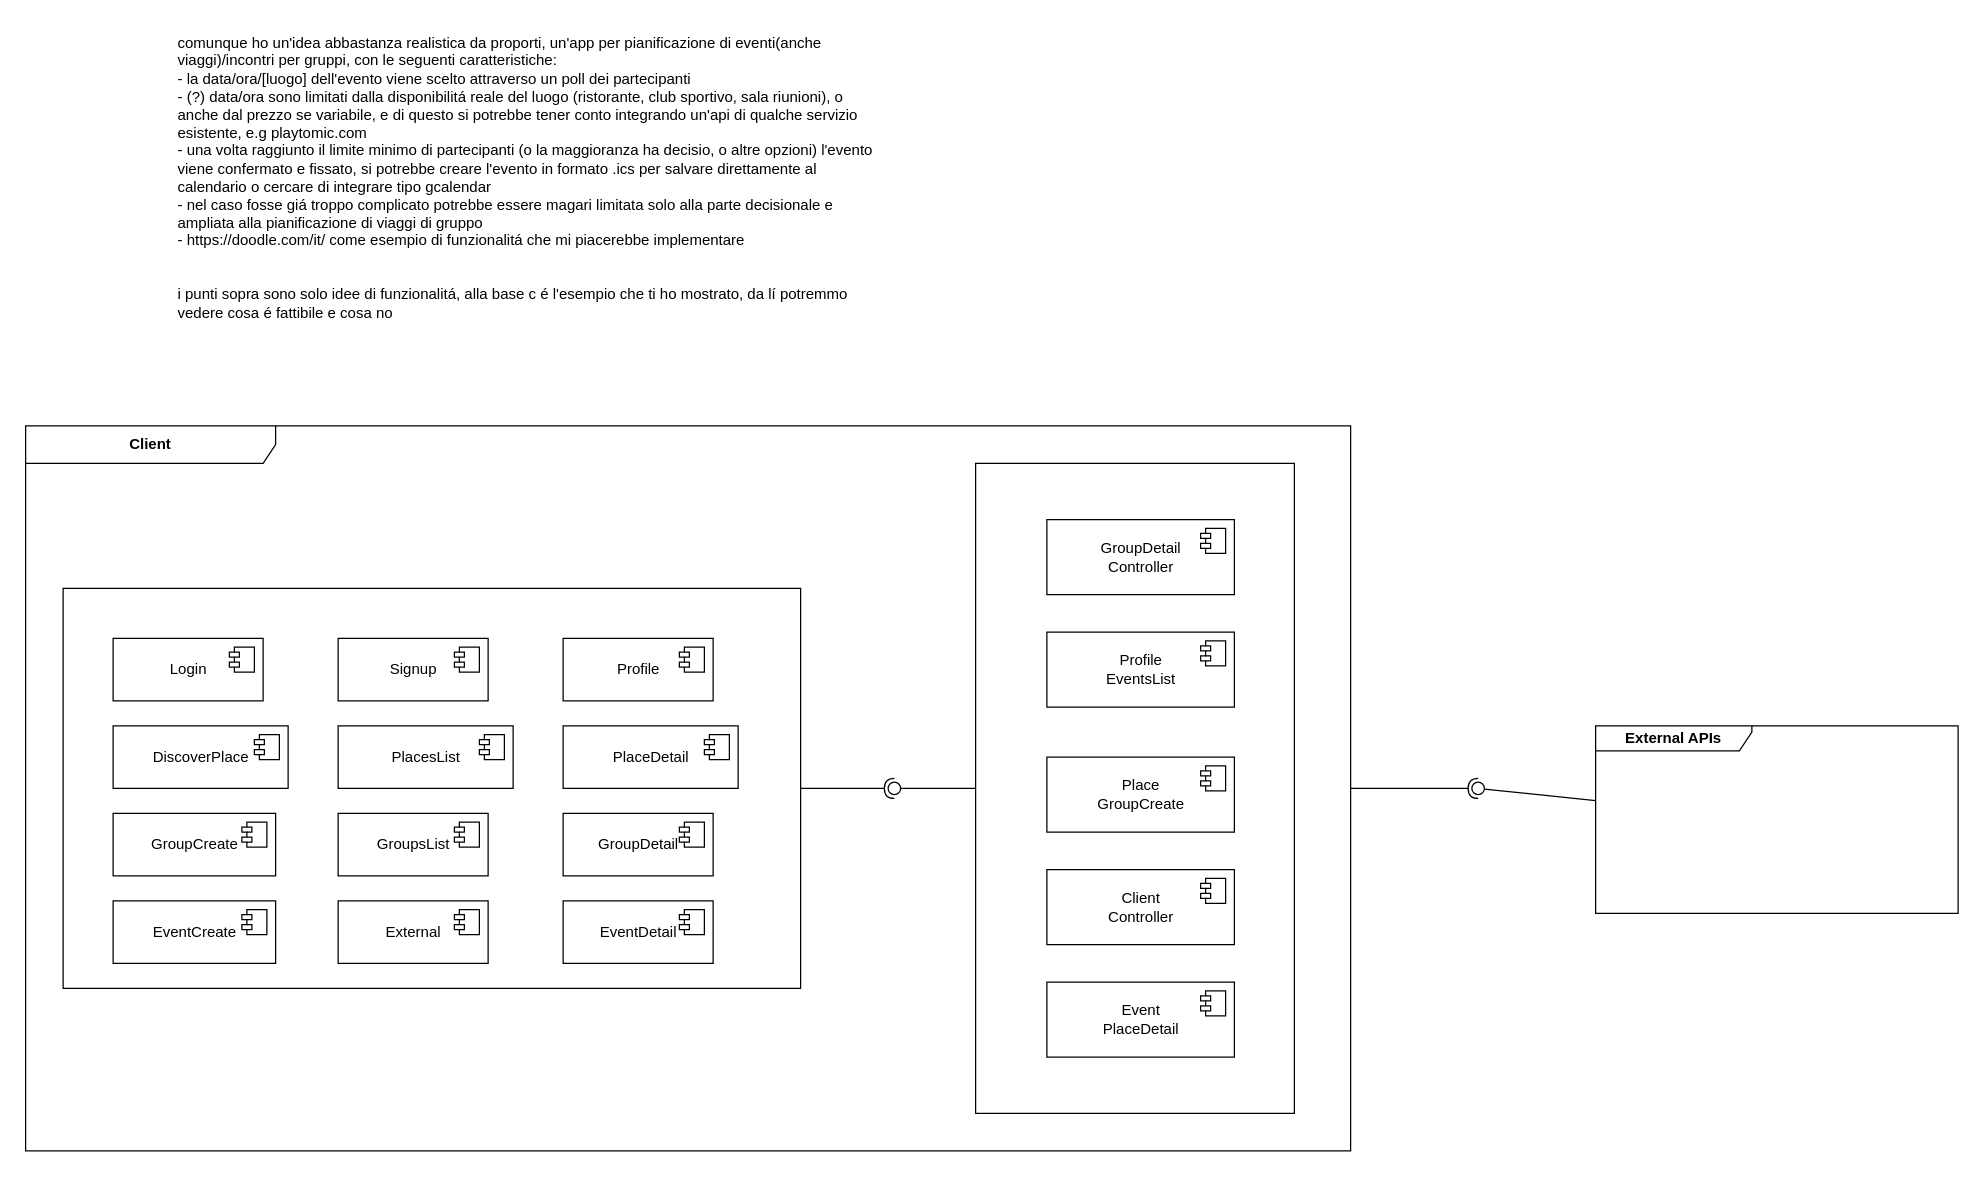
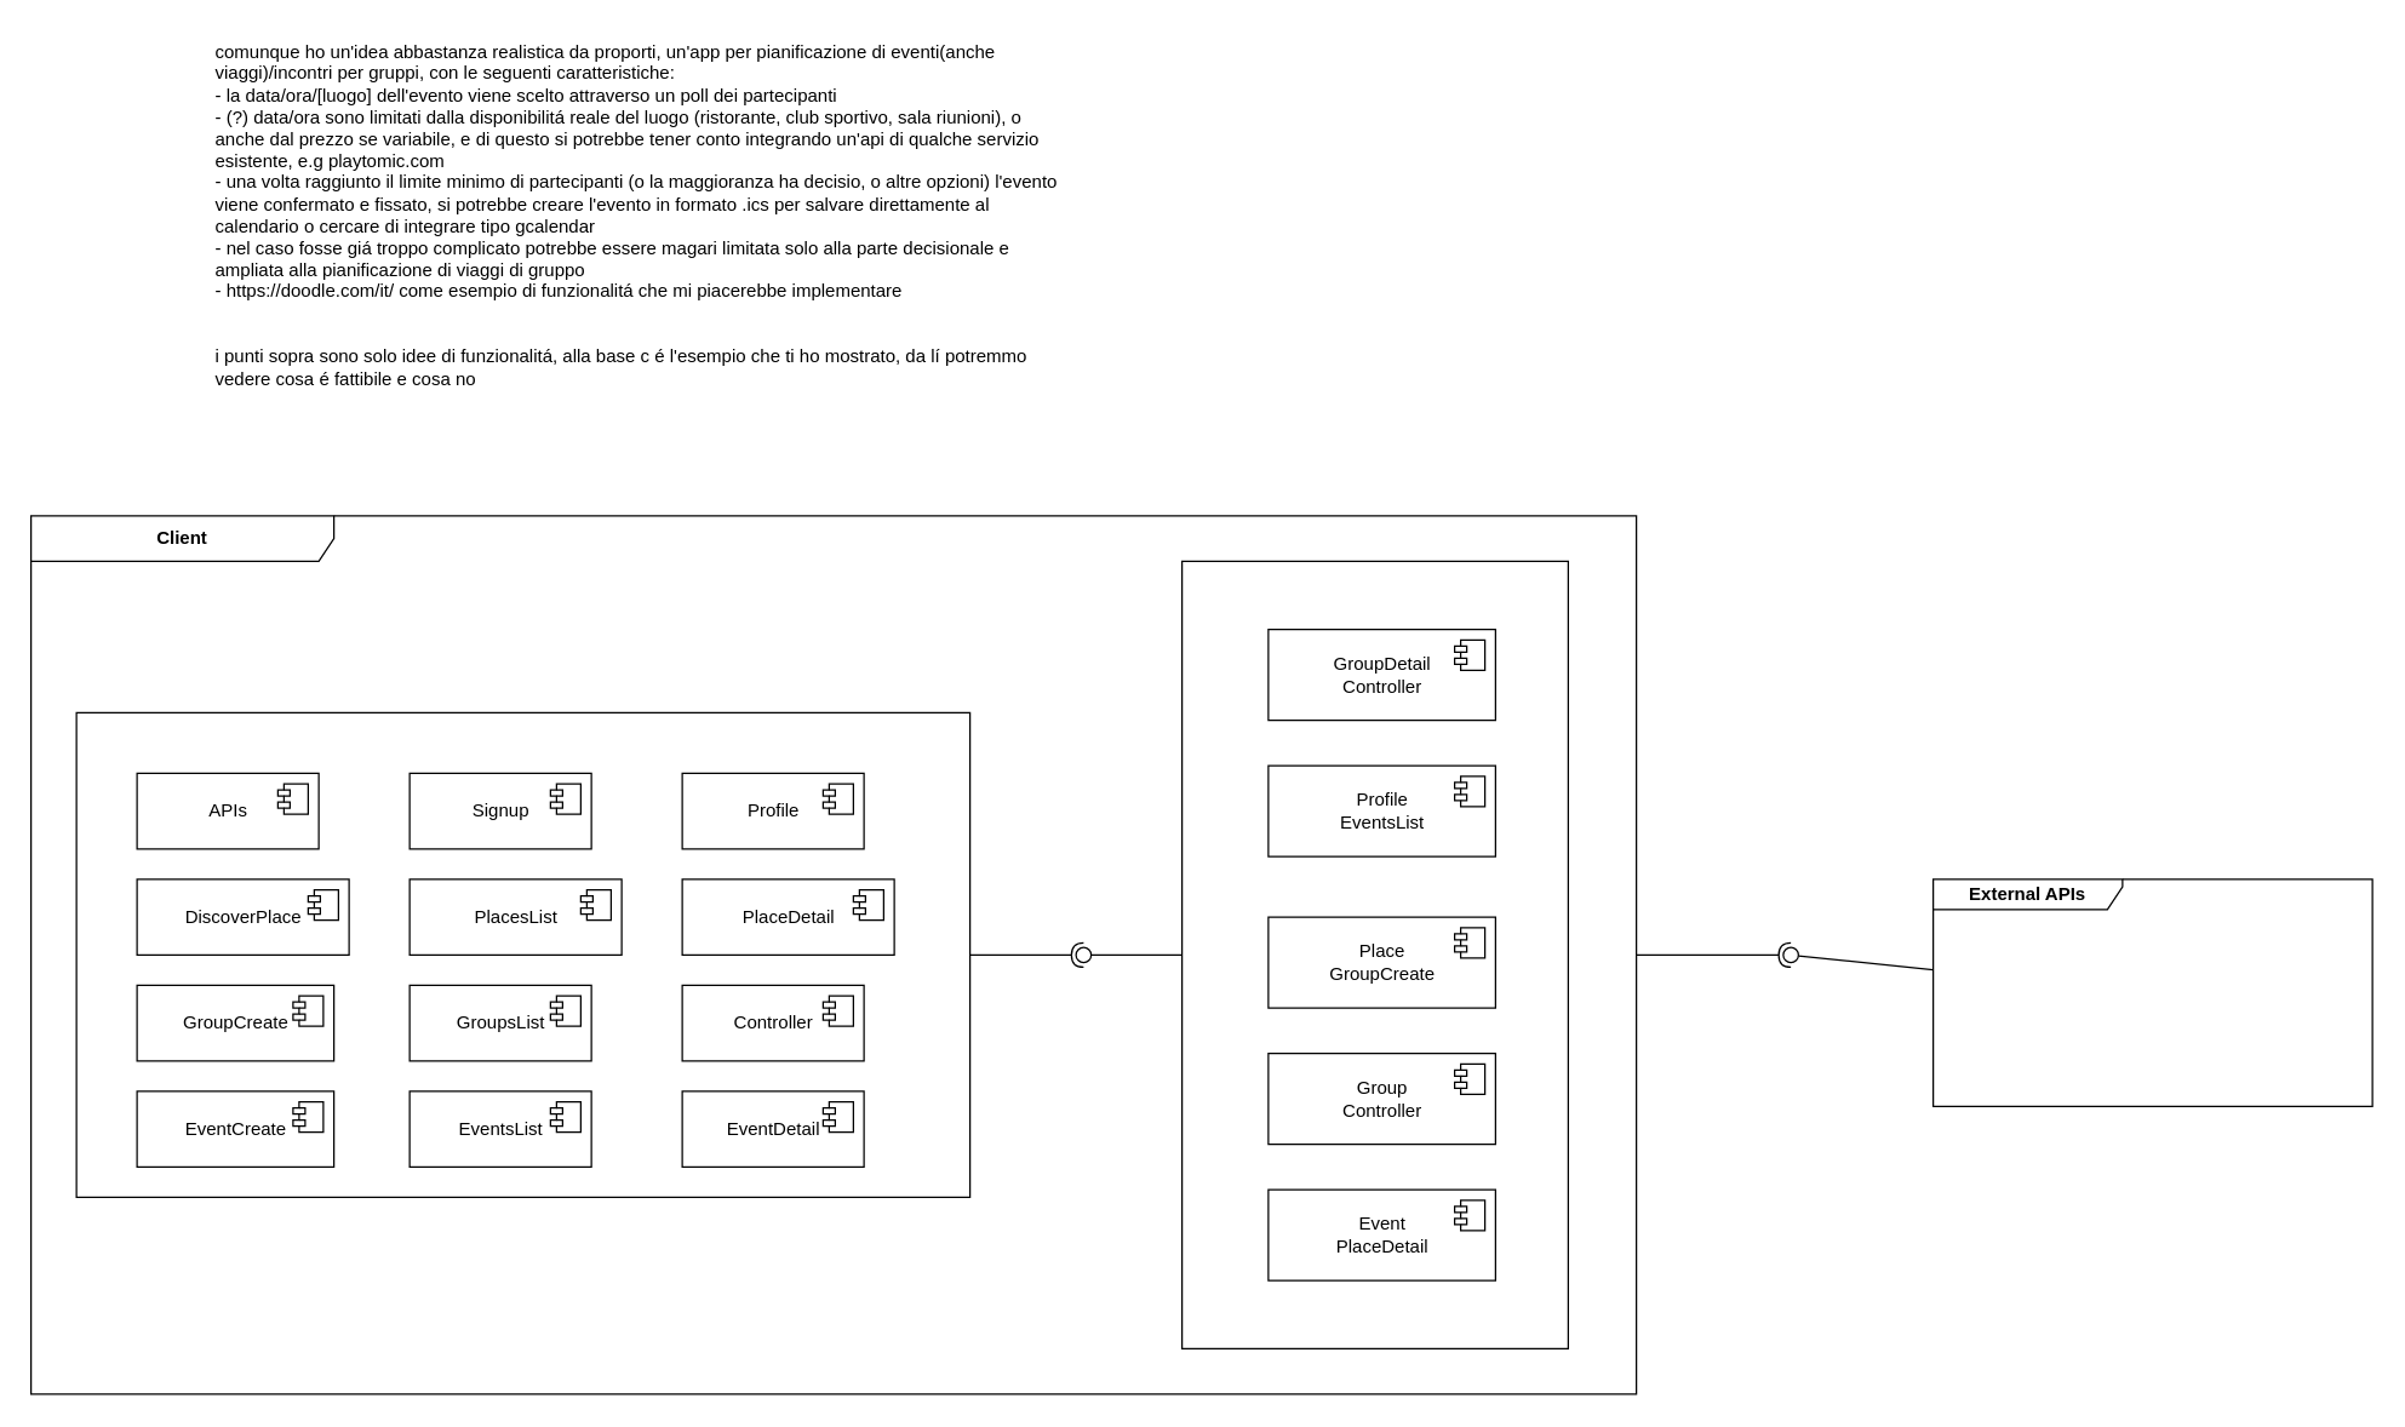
  <mxCell id="0" />
  <mxCell id="1" parent="0" />
  <mxCell id="2" value="&lt;b&gt;Client&lt;/b&gt;" style="shape=umlFrame;whiteSpace=wrap;html=1;width=200;height=30;" parent="1" vertex="1"><mxGeometry x="20" y="340" width="1060" height="580" as="geometry" /></mxCell>
  <mxCell id="3" value="" style="rounded=0;whiteSpace=wrap;html=1;" parent="1" vertex="1"><mxGeometry x="780" y="370" width="255" height="520" as="geometry" /></mxCell>
  <mxCell id="4" value="" style="rounded=0;whiteSpace=wrap;html=1;align=center;" parent="1" vertex="1"><mxGeometry x="50" y="470" width="590" height="320" as="geometry" /></mxCell>
  <mxCell id="5" value="comunque ho un'idea abbastanza realistica da proporti, un'app per pianificazione di eventi(anche viaggi)/incontri per gruppi, con le seguenti caratteristiche:&#10;- la data/ora/[luogo] dell'evento viene scelto attraverso un poll dei partecipanti&#10;- (?) data/ora sono limitati dalla disponibilitá reale del luogo (ristorante, club sportivo, sala riunioni), o anche dal prezzo se variabile, e di questo si potrebbe tener conto integrando un'api di qualche servizio esistente, e.g playtomic.com&#10;- una volta raggiunto il limite minimo di partecipanti (o la maggioranza ha decisio, o altre opzioni) l'evento viene confermato e fissato, si potrebbe creare l'evento in formato .ics per salvare direttamente al calendario o cercare di integrare tipo gcalendar&#10;- nel caso fosse giá troppo complicato potrebbe essere magari limitata solo alla parte decisionale e ampliata alla pianificazione di viaggi di gruppo&#10;- https://doodle.com/it/ come esempio di funzionalitá che mi piacerebbe implementare&#10;&#10;&#10;i punti sopra sono solo idee di funzionalitá, alla base c é l'esempio che ti ho mostrato, da lí potremmo vedere cosa é fattibile e cosa no" style="text;whiteSpace=wrap;html=1;" parent="1" vertex="1"><mxGeometry x="140" y="20" width="560" height="250" as="geometry" /></mxCell>
- <mxCell id="6" value="Login" style="html=1;dropTarget=0;" parent="1" vertex="1"><mxGeometry x="90" y="510" width="120" height="50" as="geometry" /></mxCell>
+ <mxCell id="6" value="APIs" style="html=1;dropTarget=0;" parent="1" vertex="1"><mxGeometry x="90" y="510" width="120" height="50" as="geometry" /></mxCell>
  <mxCell id="7" value="" style="shape=module;jettyWidth=8;jettyHeight=4;" parent="6" vertex="1"><mxGeometry x="1" width="20" height="20" relative="1" as="geometry"><mxPoint x="-27" y="7" as="offset" /></mxGeometry></mxCell>
  <mxCell id="8" value="Signup&lt;span style=&quot;color: rgba(0, 0, 0, 0); font-family: monospace; font-size: 0px; text-align: start;&quot;&gt;%3CmxGraphModel%3E%3Croot%3E%3CmxCell%20id%3D%220%22%2F%3E%3CmxCell%20id%3D%221%22%20parent%3D%220%22%2F%3E%3CmxCell%20id%3D%222%22%20value%3D%22Login%22%20style%3D%22html%3D1%3BdropTarget%3D0%3B%22%20vertex%3D%221%22%20parent%3D%221%22%3E%3CmxGeometry%20x%3D%2280%22%20y%3D%22280%22%20width%3D%22120%22%20height%3D%2250%22%20as%3D%22geometry%22%2F%3E%3C%2FmxCell%3E%3CmxCell%20id%3D%223%22%20value%3D%22%22%20style%3D%22shape%3Dmodule%3BjettyWidth%3D8%3BjettyHeight%3D4%3B%22%20vertex%3D%221%22%20parent%3D%222%22%3E%3CmxGeometry%20x%3D%221%22%20width%3D%2220%22%20height%3D%2220%22%20relative%3D%221%22%20as%3D%22geometry%22%3E%3CmxPoint%20x%3D%22-27%22%20y%3D%227%22%20as%3D%22offset%22%2F%3E%3C%2FmxGeometry%3E%3C%2FmxCell%3E%3C%2Froot%3E%3C%2FmxGraphModel%3E&lt;/span&gt;&lt;span style=&quot;color: rgba(0, 0, 0, 0); font-family: monospace; font-size: 0px; text-align: start;&quot;&gt;%3CmxGraphModel%3E%3Croot%3E%3CmxCell%20id%3D%220%22%2F%3E%3CmxCell%20id%3D%221%22%20parent%3D%220%22%2F%3E%3CmxCell%20id%3D%222%22%20value%3D%22Login%22%20style%3D%22html%3D1%3BdropTarget%3D0%3B%22%20vertex%3D%221%22%20parent%3D%221%22%3E%3CmxGeometry%20x%3D%2280%22%20y%3D%22280%22%20width%3D%22120%22%20height%3D%2250%22%20as%3D%22geometry%22%2F%3E%3C%2FmxCell%3E%3CmxCell%20id%3D%223%22%20value%3D%22%22%20style%3D%22shape%3Dmodule%3BjettyWidth%3D8%3BjettyHeight%3D4%3B%22%20vertex%3D%221%22%20parent%3D%222%22%3E%3CmxGeometry%20x%3D%221%22%20width%3D%2220%22%20height%3D%2220%22%20relative%3D%221%22%20as%3D%22geometry%22%3E%3CmxPoint%20x%3D%22-27%22%20y%3D%227%22%20as%3D%22offset%22%2F%3E%3C%2FmxGeometry%3E%3C%2FmxCell%3E%3C%2Froot%3E%3C%2FmxGraphModel%3E&lt;/span&gt;" style="html=1;dropTarget=0;" parent="1" vertex="1"><mxGeometry x="270" y="510" width="120" height="50" as="geometry" /></mxCell>
  <mxCell id="9" value="" style="shape=module;jettyWidth=8;jettyHeight=4;" parent="8" vertex="1"><mxGeometry x="1" width="20" height="20" relative="1" as="geometry"><mxPoint x="-27" y="7" as="offset" /></mxGeometry></mxCell>
  <mxCell id="10" value="Profile" style="html=1;dropTarget=0;" parent="1" vertex="1"><mxGeometry x="450" y="510" width="120" height="50" as="geometry" /></mxCell>
  <mxCell id="11" value="" style="shape=module;jettyWidth=8;jettyHeight=4;" parent="10" vertex="1"><mxGeometry x="1" width="20" height="20" relative="1" as="geometry"><mxPoint x="-27" y="7" as="offset" /></mxGeometry></mxCell>
  <mxCell id="12" value="EventDetail" style="html=1;dropTarget=0;" parent="1" vertex="1"><mxGeometry x="450" y="720" width="120" height="50" as="geometry" /></mxCell>
  <mxCell id="13" value="" style="shape=module;jettyWidth=8;jettyHeight=4;" parent="12" vertex="1"><mxGeometry x="1" width="20" height="20" relative="1" as="geometry"><mxPoint x="-27" y="7" as="offset" /></mxGeometry></mxCell>
- <mxCell id="14" value="External" style="html=1;dropTarget=0;" parent="1" vertex="1"><mxGeometry x="270" y="720" width="120" height="50" as="geometry" /></mxCell>
+ <mxCell id="14" value="EventsList" style="html=1;dropTarget=0;" parent="1" vertex="1"><mxGeometry x="270" y="720" width="120" height="50" as="geometry" /></mxCell>
  <mxCell id="15" value="" style="shape=module;jettyWidth=8;jettyHeight=4;" parent="14" vertex="1"><mxGeometry x="1" width="20" height="20" relative="1" as="geometry"><mxPoint x="-27" y="7" as="offset" /></mxGeometry></mxCell>
  <mxCell id="16" value="GroupsList" style="html=1;dropTarget=0;" parent="1" vertex="1"><mxGeometry x="270" y="650" width="120" height="50" as="geometry" /></mxCell>
  <mxCell id="17" value="" style="shape=module;jettyWidth=8;jettyHeight=4;" parent="16" vertex="1"><mxGeometry x="1" width="20" height="20" relative="1" as="geometry"><mxPoint x="-27" y="7" as="offset" /></mxGeometry></mxCell>
- <mxCell id="18" value="GroupDetail" style="html=1;dropTarget=0;" parent="1" vertex="1"><mxGeometry x="450" y="650" width="120" height="50" as="geometry" /></mxCell>
+ <mxCell id="18" value="Controller" style="html=1;dropTarget=0;" parent="1" vertex="1"><mxGeometry x="450" y="650" width="120" height="50" as="geometry" /></mxCell>
  <mxCell id="19" value="" style="shape=module;jettyWidth=8;jettyHeight=4;" parent="18" vertex="1"><mxGeometry x="1" width="20" height="20" relative="1" as="geometry"><mxPoint x="-27" y="7" as="offset" /></mxGeometry></mxCell>
  <mxCell id="20" value="EventCreate" style="html=1;dropTarget=0;" parent="1" vertex="1"><mxGeometry x="90" y="720" width="130" height="50" as="geometry" /></mxCell>
  <mxCell id="21" value="" style="shape=module;jettyWidth=8;jettyHeight=4;" parent="20" vertex="1"><mxGeometry x="1" width="20" height="20" relative="1" as="geometry"><mxPoint x="-27" y="7" as="offset" /></mxGeometry></mxCell>
  <mxCell id="22" value="DiscoverPlace" style="html=1;dropTarget=0;" parent="1" vertex="1"><mxGeometry x="90" y="580" width="140" height="50" as="geometry" /></mxCell>
  <mxCell id="23" value="" style="shape=module;jettyWidth=8;jettyHeight=4;" parent="22" vertex="1"><mxGeometry x="1" width="20" height="20" relative="1" as="geometry"><mxPoint x="-27" y="7" as="offset" /></mxGeometry></mxCell>
  <mxCell id="24" value="GroupCreate" style="html=1;dropTarget=0;" parent="1" vertex="1"><mxGeometry x="90" y="650" width="130" height="50" as="geometry" /></mxCell>
  <mxCell id="25" value="" style="shape=module;jettyWidth=8;jettyHeight=4;" parent="24" vertex="1"><mxGeometry x="1" width="20" height="20" relative="1" as="geometry"><mxPoint x="-27" y="7" as="offset" /></mxGeometry></mxCell>
  <mxCell id="26" value="PlacesList&lt;span style=&quot;color: rgba(0, 0, 0, 0); font-family: monospace; font-size: 0px; text-align: start;&quot;&gt;%3CmxGraphModel%3E%3Croot%3E%3CmxCell%20id%3D%220%22%2F%3E%3CmxCell%20id%3D%221%22%20parent%3D%220%22%2F%3E%3CmxCell%20id%3D%222%22%20value%3D%22DiscoverPlace%22%20style%3D%22html%3D1%3BdropTarget%3D0%3B%22%20vertex%3D%221%22%20parent%3D%221%22%3E%3CmxGeometry%20x%3D%22260%22%20y%3D%22370%22%20width%3D%22140%22%20height%3D%2250%22%20as%3D%22geometry%22%2F%3E%3C%2FmxCell%3E%3CmxCell%20id%3D%223%22%20value%3D%22%22%20style%3D%22shape%3Dmodule%3BjettyWidth%3D8%3BjettyHeight%3D4%3B%22%20vertex%3D%221%22%20parent%3D%222%22%3E%3CmxGeometry%20x%3D%221%22%20width%3D%2220%22%20height%3D%2220%22%20relative%3D%221%22%20as%3D%22geometry%22%3E%3CmxPoint%20x%3D%22-27%22%20y%3D%227%22%20as%3D%22offset%22%2F%3E%3C%2FmxGeometry%3E%3C%2FmxCell%3E%3C%2Froot%3E%3C%2FmxGraphModel%3E&lt;/span&gt;" style="html=1;dropTarget=0;" parent="1" vertex="1"><mxGeometry x="270" y="580" width="140" height="50" as="geometry" /></mxCell>
  <mxCell id="27" value="" style="shape=module;jettyWidth=8;jettyHeight=4;" parent="26" vertex="1"><mxGeometry x="1" width="20" height="20" relative="1" as="geometry"><mxPoint x="-27" y="7" as="offset" /></mxGeometry></mxCell>
  <mxCell id="28" value="PlaceDetail" style="html=1;dropTarget=0;" parent="1" vertex="1"><mxGeometry x="450" y="580" width="140" height="50" as="geometry" /></mxCell>
  <mxCell id="29" value="" style="shape=module;jettyWidth=8;jettyHeight=4;" parent="28" vertex="1"><mxGeometry x="1" width="20" height="20" relative="1" as="geometry"><mxPoint x="-27" y="7" as="offset" /></mxGeometry></mxCell>
  <mxCell id="30" value="GroupDetail&lt;br&gt;Controller" style="html=1;dropTarget=0;" parent="1" vertex="1"><mxGeometry x="837" y="415" width="150" height="60" as="geometry" /></mxCell>
  <mxCell id="31" value="" style="shape=module;jettyWidth=8;jettyHeight=4;" parent="30" vertex="1"><mxGeometry x="1" width="20" height="20" relative="1" as="geometry"><mxPoint x="-27" y="7" as="offset" /></mxGeometry></mxCell>
  <mxCell id="32" value="Profile&lt;br&gt;EventsList" style="html=1;dropTarget=0;" parent="1" vertex="1"><mxGeometry x="837" y="505" width="150" height="60" as="geometry" /></mxCell>
  <mxCell id="33" value="" style="shape=module;jettyWidth=8;jettyHeight=4;" parent="32" vertex="1"><mxGeometry x="1" width="20" height="20" relative="1" as="geometry"><mxPoint x="-27" y="7" as="offset" /></mxGeometry></mxCell>
  <mxCell id="34" value="Place&lt;br&gt;GroupCreate" style="html=1;dropTarget=0;" parent="1" vertex="1"><mxGeometry x="837" y="605" width="150" height="60" as="geometry" /></mxCell>
  <mxCell id="35" value="" style="shape=module;jettyWidth=8;jettyHeight=4;" parent="34" vertex="1"><mxGeometry x="1" width="20" height="20" relative="1" as="geometry"><mxPoint x="-27" y="7" as="offset" /></mxGeometry></mxCell>
- <mxCell id="36" value="Client&lt;br&gt;Controller" style="html=1;dropTarget=0;" parent="1" vertex="1"><mxGeometry x="837" y="695" width="150" height="60" as="geometry" /></mxCell>
+ <mxCell id="36" value="Group&lt;br&gt;Controller" style="html=1;dropTarget=0;" parent="1" vertex="1"><mxGeometry x="837" y="695" width="150" height="60" as="geometry" /></mxCell>
  <mxCell id="37" value="" style="shape=module;jettyWidth=8;jettyHeight=4;" parent="36" vertex="1"><mxGeometry x="1" width="20" height="20" relative="1" as="geometry"><mxPoint x="-27" y="7" as="offset" /></mxGeometry></mxCell>
  <mxCell id="38" value="Event&lt;br&gt;PlaceDetail" style="html=1;dropTarget=0;" parent="1" vertex="1"><mxGeometry x="837" y="785" width="150" height="60" as="geometry" /></mxCell>
  <mxCell id="39" value="" style="shape=module;jettyWidth=8;jettyHeight=4;" parent="38" vertex="1"><mxGeometry x="1" width="20" height="20" relative="1" as="geometry"><mxPoint x="-27" y="7" as="offset" /></mxGeometry></mxCell>
  <mxCell id="40" value="&lt;b&gt;External APIs&lt;/b&gt;" style="shape=umlFrame;whiteSpace=wrap;html=1;width=125;height=20;" parent="1" vertex="1"><mxGeometry x="1276" y="580" width="290" height="150" as="geometry" /></mxCell>
  <mxCell id="41" value="" style="rounded=0;orthogonalLoop=1;jettySize=auto;html=1;endArrow=none;endFill=0;sketch=0;sourcePerimeterSpacing=0;targetPerimeterSpacing=0;" parent="1" source="40" target="43" edge="1"><mxGeometry relative="1" as="geometry"><mxPoint x="570" y="1105" as="sourcePoint" /></mxGeometry></mxCell>
  <mxCell id="42" value="" style="rounded=0;orthogonalLoop=1;jettySize=auto;html=1;endArrow=halfCircle;endFill=0;entryX=0.5;entryY=0.5;endSize=6;strokeWidth=1;sketch=0;" parent="1" source="2" target="43" edge="1"><mxGeometry relative="1" as="geometry"><mxPoint x="610" y="1105" as="sourcePoint" /></mxGeometry></mxCell>
  <mxCell id="43" value="" style="ellipse;whiteSpace=wrap;html=1;align=center;aspect=fixed;resizable=0;points=[];outlineConnect=0;sketch=0;" parent="1" vertex="1"><mxGeometry x="1177" y="625" width="10" height="10" as="geometry" /></mxCell>
  <mxCell id="44" value="" style="rounded=0;orthogonalLoop=1;jettySize=auto;html=1;endArrow=none;endFill=0;sketch=0;sourcePerimeterSpacing=0;targetPerimeterSpacing=0;exitX=0;exitY=0.5;exitDx=0;exitDy=0;" parent="1" source="3" target="46" edge="1"><mxGeometry relative="1" as="geometry"><mxPoint x="550" y="805" as="sourcePoint" /></mxGeometry></mxCell>
  <mxCell id="45" value="" style="rounded=0;orthogonalLoop=1;jettySize=auto;html=1;endArrow=halfCircle;endFill=0;entryX=0.5;entryY=0.5;endSize=6;strokeWidth=1;sketch=0;exitX=1;exitY=0.5;exitDx=0;exitDy=0;" parent="1" source="4" target="46" edge="1"><mxGeometry relative="1" as="geometry"><mxPoint x="590" y="805" as="sourcePoint" /></mxGeometry></mxCell>
  <mxCell id="46" value="" style="ellipse;whiteSpace=wrap;html=1;align=center;aspect=fixed;resizable=0;points=[];outlineConnect=0;sketch=0;" parent="1" vertex="1"><mxGeometry x="710" y="625" width="10" height="10" as="geometry" /></mxCell>
